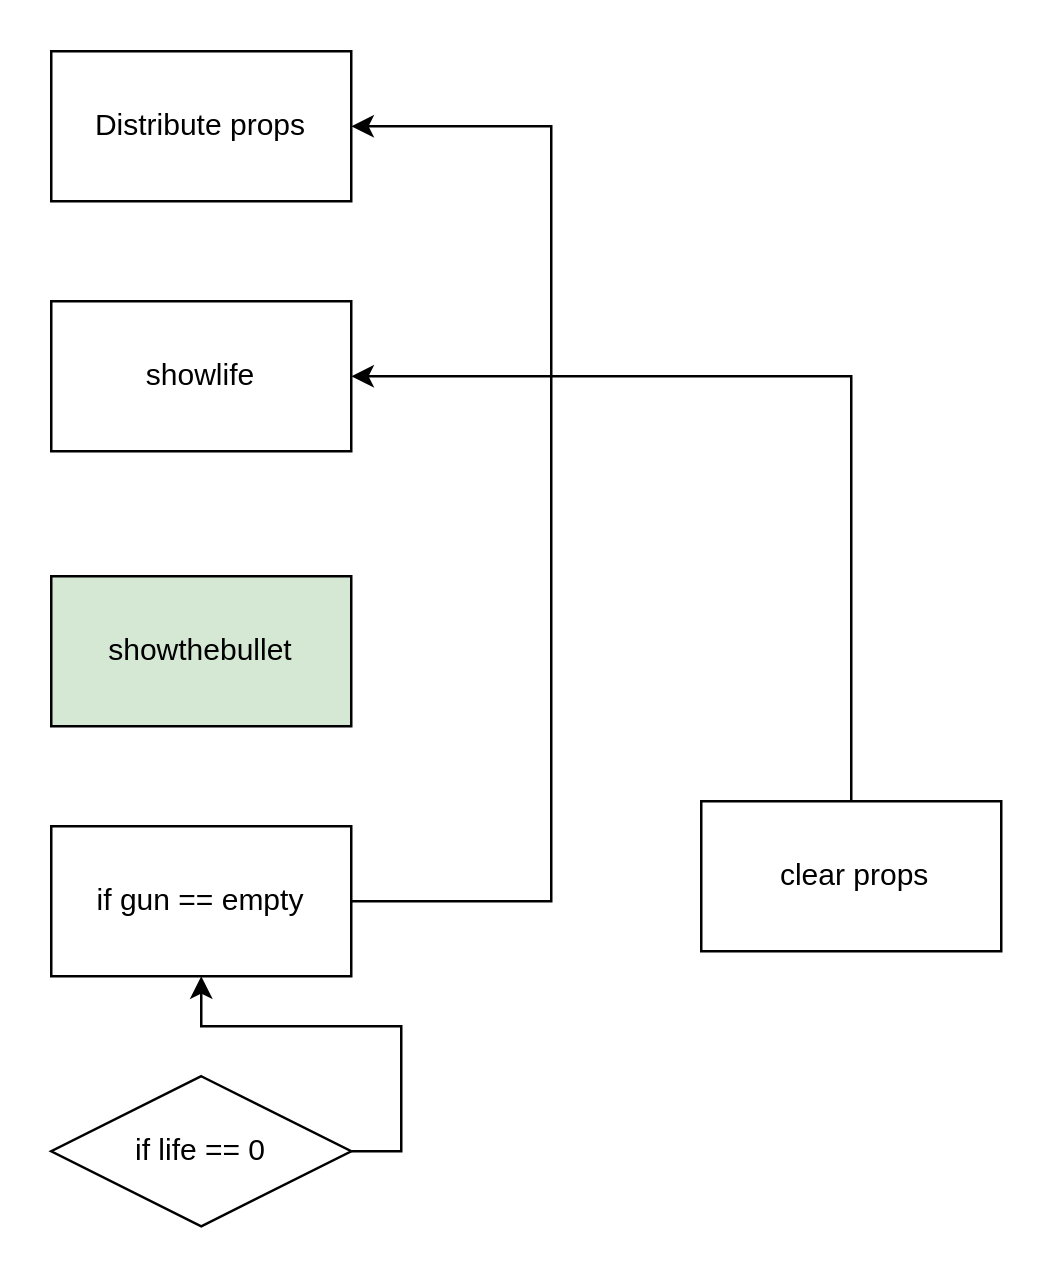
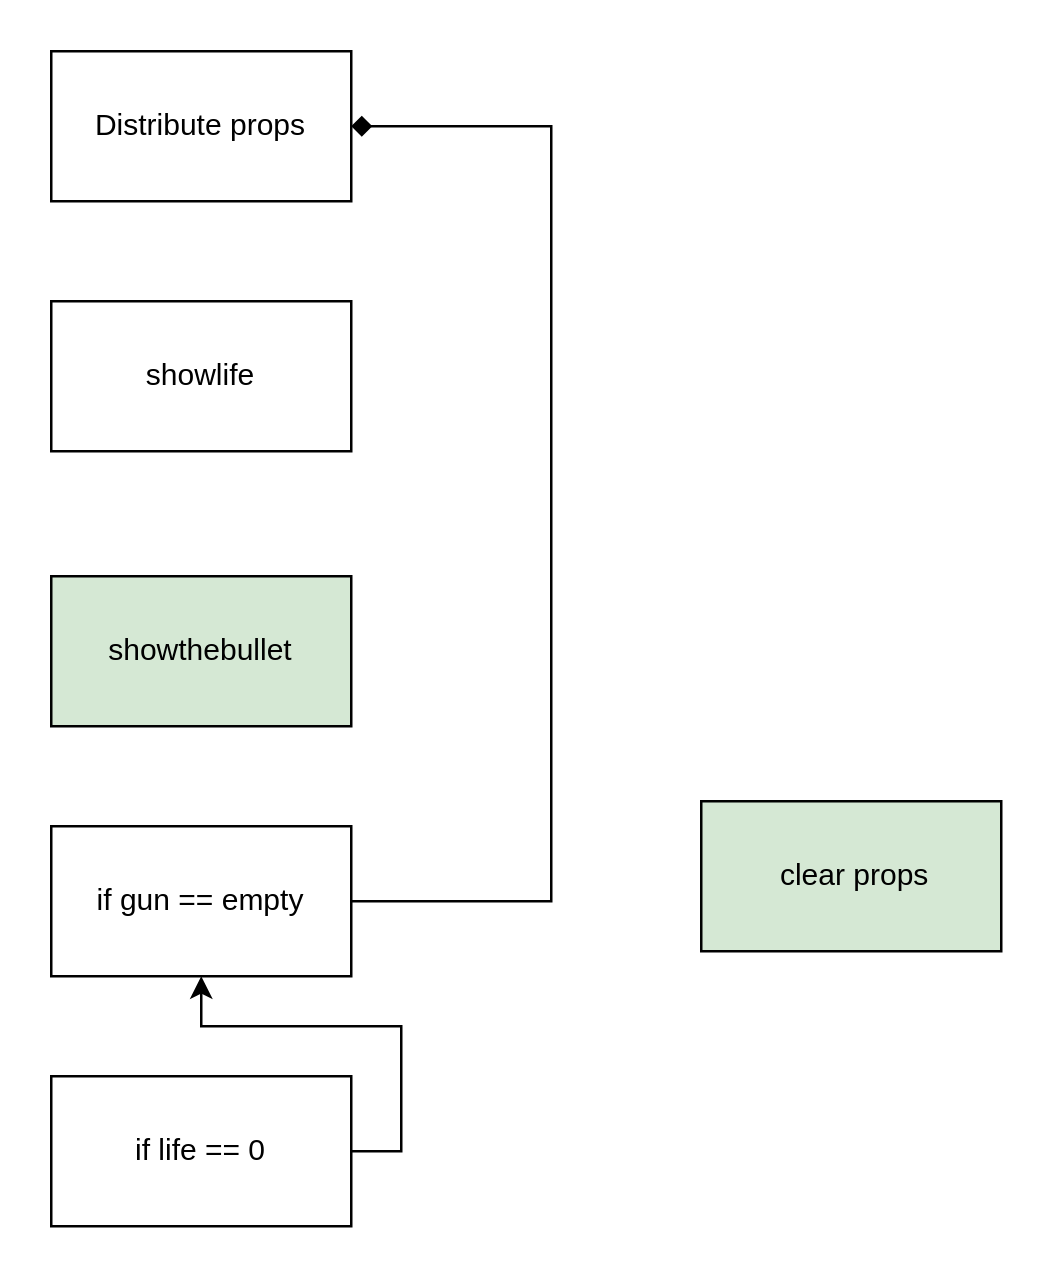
  <mxCell id="0" />
  <mxCell id="1" parent="0" />
  <mxCell id="2" value="showlife" style="rounded=0;whiteSpace=wrap;html=1;" vertex="1" parent="1"><mxGeometry x="20" y="120" width="120" height="60" as="geometry" /></mxCell>
  <mxCell id="3" value="showthebullet" style="rounded=0;whiteSpace=wrap;html=1;fillColor=#d5e8d4;" vertex="1" parent="1"><mxGeometry x="20" y="230" width="120" height="60" as="geometry" /></mxCell>
  <mxCell id="4" value="Distribute props" style="rounded=0;whiteSpace=wrap;html=1;" vertex="1" parent="1"><mxGeometry x="20" y="20" width="120" height="60" as="geometry" /></mxCell>
- <mxCell id="5" style="edgeStyle=orthogonalEdgeStyle;rounded=0;orthogonalLoop=1;jettySize=auto;html=1;exitX=1;exitY=0.5;exitDx=0;exitDy=0;entryX=1;entryY=0.5;entryDx=0;entryDy=0;" edge="1" parent="1" source="6" target="4"><mxGeometry relative="1" as="geometry"><Array as="points"><mxPoint x="220" y="360" /><mxPoint x="220" y="50" /></Array></mxGeometry></mxCell>
+ <mxCell id="5" style="edgeStyle=orthogonalEdgeStyle;rounded=0;orthogonalLoop=1;jettySize=auto;html=1;exitX=1;exitY=0.5;exitDx=0;exitDy=0;entryX=1;entryY=0.5;entryDx=0;entryDy=0;endArrow=diamond;" edge="1" parent="1" source="6" target="4"><mxGeometry relative="1" as="geometry"><Array as="points"><mxPoint x="220" y="360" /><mxPoint x="220" y="50" /></Array></mxGeometry></mxCell>
  <mxCell id="6" value="if gun == empty" style="rounded=0;whiteSpace=wrap;html=1;" vertex="1" parent="1"><mxGeometry x="20" y="330" width="120" height="60" as="geometry" /></mxCell>
  <mxCell id="7" style="edgeStyle=orthogonalEdgeStyle;rounded=0;orthogonalLoop=1;jettySize=auto;html=1;exitX=1;exitY=0.5;exitDx=0;exitDy=0;" edge="1" parent="1" source="8" target="6"><mxGeometry relative="1" as="geometry" /></mxCell>
- <mxCell id="8" value="if life == 0" style="rhombus;whiteSpace=wrap;html=1;" vertex="1" parent="1"><mxGeometry x="20" y="430" width="120" height="60" as="geometry" /></mxCell>
- <mxCell id="9" style="edgeStyle=orthogonalEdgeStyle;rounded=0;orthogonalLoop=1;jettySize=auto;html=1;exitX=0.5;exitY=0;exitDx=0;exitDy=0;entryX=1;entryY=0.5;entryDx=0;entryDy=0;" edge="1" parent="1" source="10" target="2"><mxGeometry relative="1" as="geometry" /></mxCell>
- <mxCell id="10" value="&amp;nbsp;clear props" style="rounded=0;whiteSpace=wrap;html=1;" vertex="1" parent="1"><mxGeometry x="280" y="320" width="120" height="60" as="geometry" /></mxCell>
+ <mxCell id="8" value="if life == 0" style="rounded=0;whiteSpace=wrap;html=1;" vertex="1" parent="1"><mxGeometry x="20" y="430" width="120" height="60" as="geometry" /></mxCell>
+ <mxCell id="10" value="&amp;nbsp;clear props" style="rounded=0;whiteSpace=wrap;html=1;fillColor=#d5e8d4;" vertex="1" parent="1"><mxGeometry x="280" y="320" width="120" height="60" as="geometry" /></mxCell>
